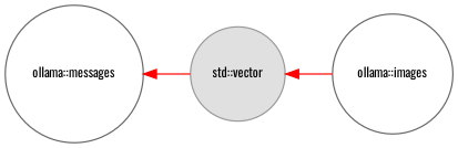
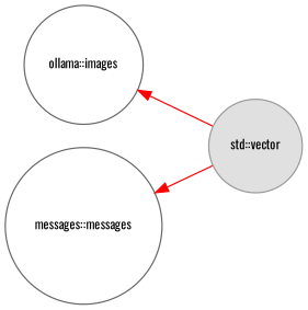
  digraph {
    fontname=Oswald
    rankdir=LR
    node [color=grey40 fillcolor=white fontname=Oswald fontsize=10 shape=circle style=filled]
    edge [color=red dir=back fontname=Oswald fontsize=10 labelfontname=Helvetica labelfontsize=10 style=solid]
    n1 [color=grey60 fillcolor="#E0E0E0" height=0.2 label="std::vector" width=0.4]
    n2 [height=0.2 label="ollama::images" width=0.4]
-   n3 [height=0.2 label="ollama::messages" width=0.4]
-   n1 -> n2
+   n3 [height=0.2 label="messages::messages" width=0.4]
+   n2 -> n1
    n3 -> n1
  }
